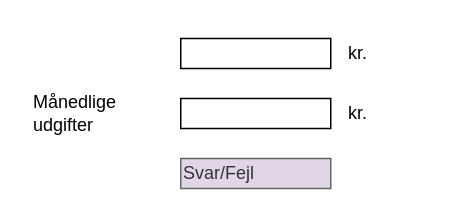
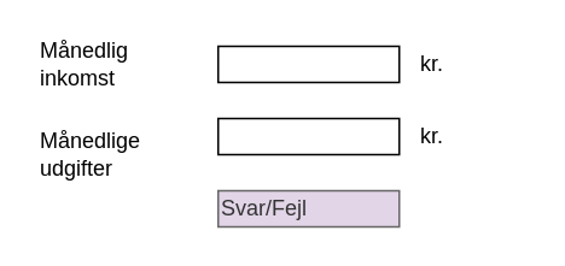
  <mxCell id="0" />
  <mxCell id="1" parent="0" />
- <mxCell id="3" value="Månedlige udgifter" style="text;html=1;align=left;verticalAlign=middle;whiteSpace=wrap;rounded=0;" vertex="1" parent="1"><mxGeometry x="20" y="65" width="60" height="20" as="geometry" /></mxCell>
+ <mxCell id="2" value="Månedlig inkomst" style="text;html=1;align=left;verticalAlign=middle;whiteSpace=wrap;rounded=0;" vertex="1" parent="1"><mxGeometry x="20" y="25" width="60" height="20" as="geometry" /></mxCell>
+ <mxCell id="3" value="Månedlige udgifter" style="text;html=1;align=left;verticalAlign=middle;whiteSpace=wrap;rounded=0;" vertex="1" parent="1"><mxGeometry x="20" y="75" width="60" height="20" as="geometry" /></mxCell>
  <mxCell id="4" value="" style="rounded=0;whiteSpace=wrap;html=1;" vertex="1" parent="1"><mxGeometry x="120" y="65" width="100" height="20" as="geometry" /></mxCell>
  <mxCell id="5" value="kr." style="text;html=1;align=left;verticalAlign=middle;whiteSpace=wrap;rounded=0;" vertex="1" parent="1"><mxGeometry x="230" y="60" width="60" height="30" as="geometry" /></mxCell>
  <mxCell id="6" value="" style="rounded=0;whiteSpace=wrap;html=1;" vertex="1" parent="1"><mxGeometry x="120" y="25" width="100" height="20" as="geometry" /></mxCell>
  <mxCell id="7" value="Svar/Fejl" style="rounded=0;whiteSpace=wrap;html=1;align=left;verticalAlign=middle;fillColor=#e1d5e7;fontColor=#333333;strokeColor=#666666;" vertex="1" parent="1"><mxGeometry x="120" y="105" width="100" height="20" as="geometry" /></mxCell>
  <mxCell id="8" value="kr." style="text;html=1;align=left;verticalAlign=middle;whiteSpace=wrap;rounded=0;" vertex="1" parent="1"><mxGeometry x="230" y="20" width="60" height="30" as="geometry" /></mxCell>
